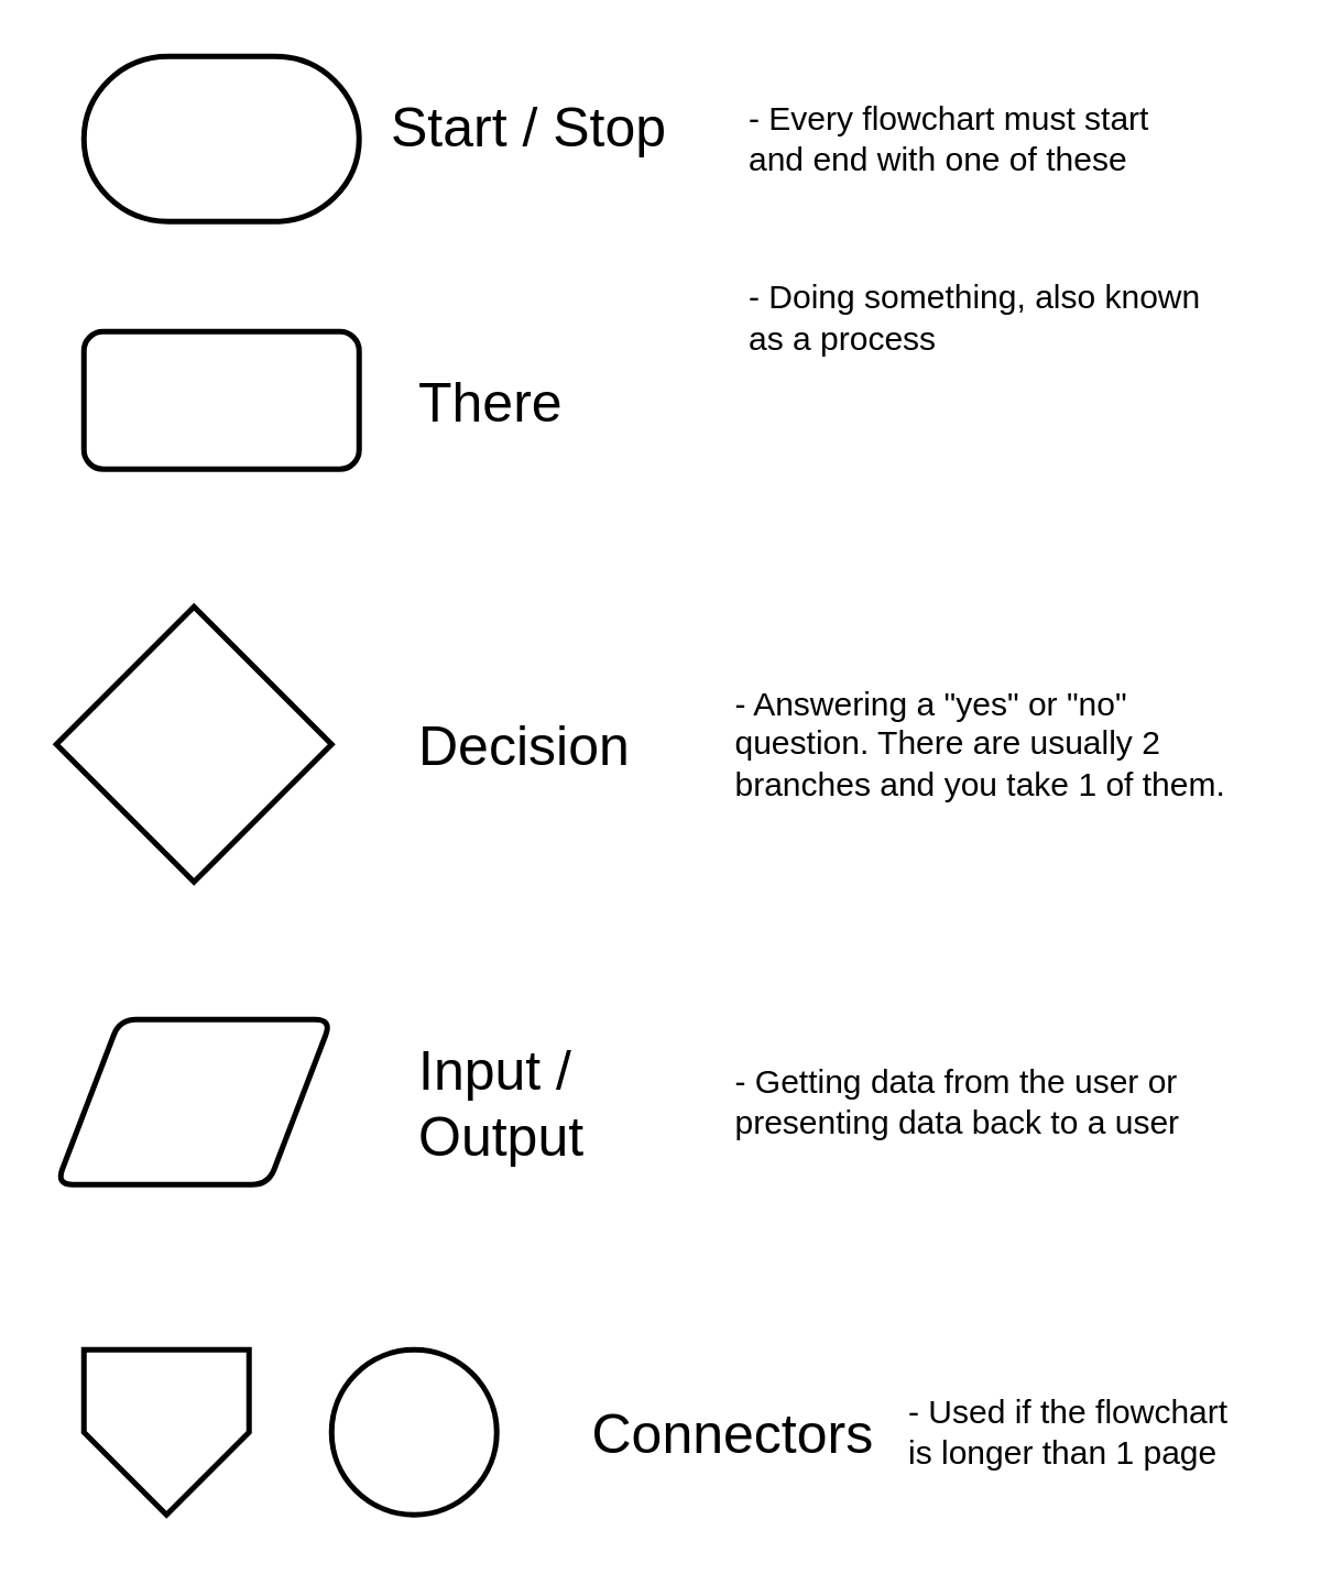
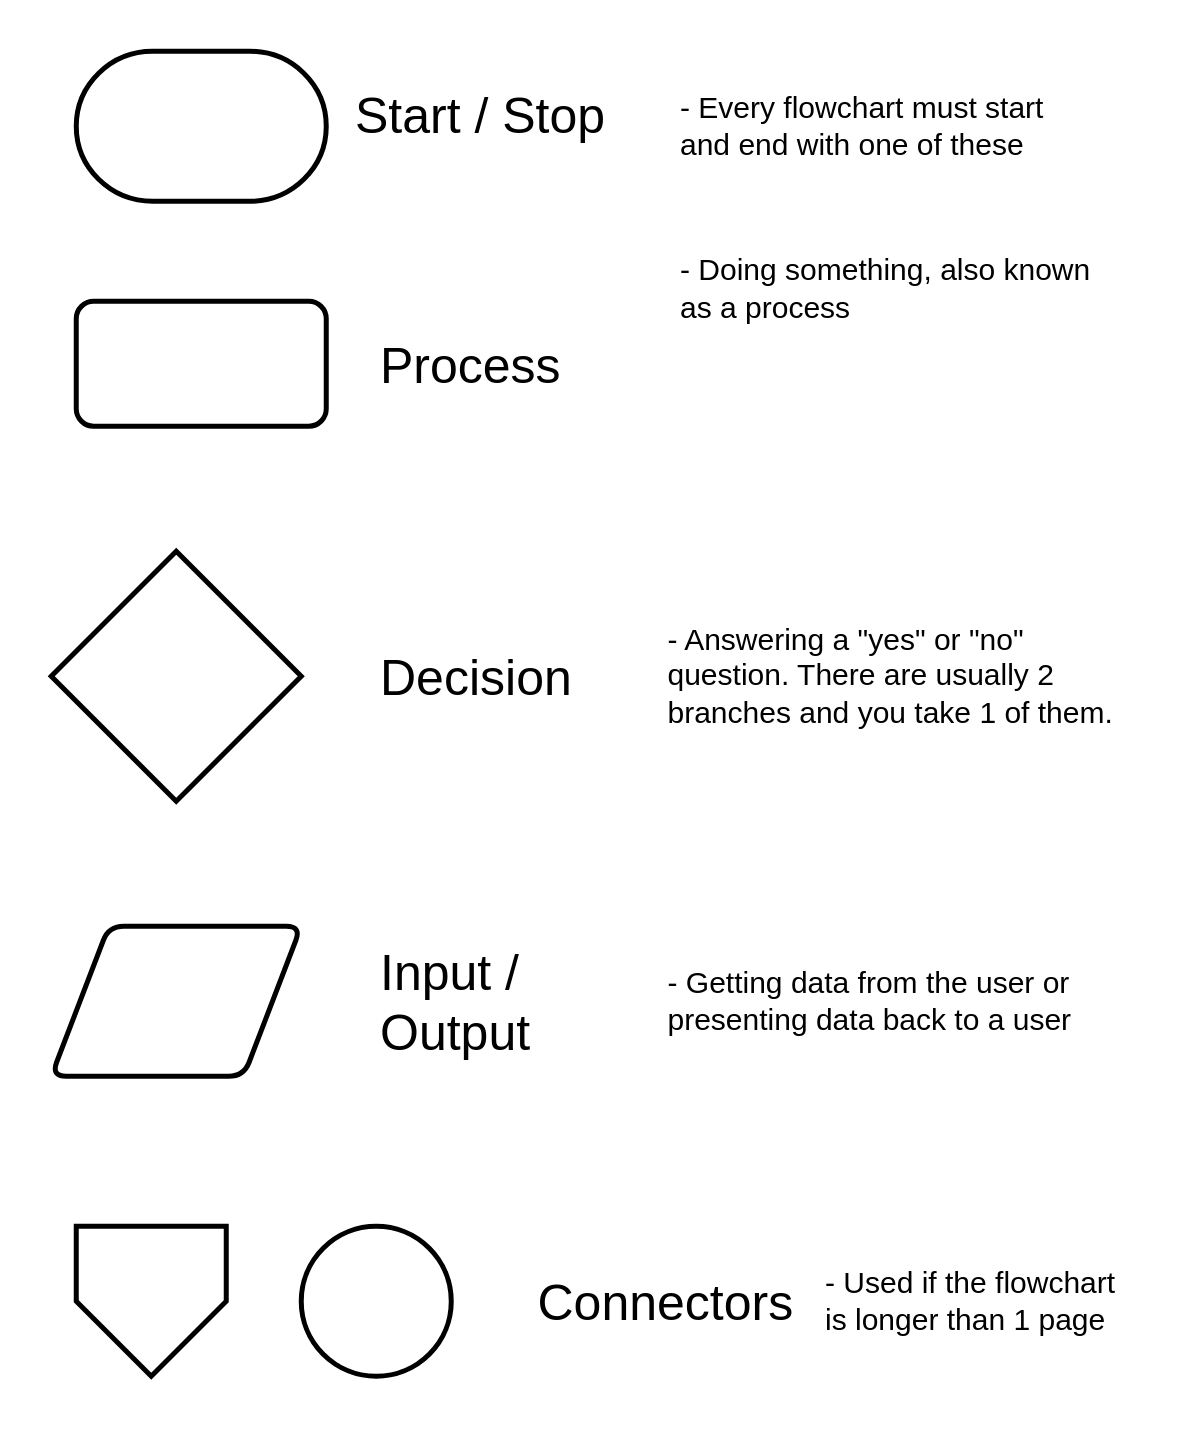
  <mxCell id="0" />
  <mxCell id="1" parent="0" />
  <mxCell id="2" value="" style="strokeWidth=2;html=1;shape=mxgraph.flowchart.terminator;whiteSpace=wrap;" vertex="1" parent="1"><mxGeometry x="30" y="20" width="100" height="60" as="geometry" /></mxCell>
  <mxCell id="3" value="Start / Stop" style="text;html=1;align=left;verticalAlign=middle;resizable=0;points=[];autosize=1;strokeColor=none;fillColor=none;fontSize=20;" vertex="1" parent="1"><mxGeometry x="140" y="30" width="120" height="30" as="geometry" /></mxCell>
  <mxCell id="4" value="- Every flowchart must start&lt;br&gt;and end with one of these" style="text;html=1;align=left;verticalAlign=middle;resizable=0;points=[];autosize=1;strokeColor=none;fillColor=none;" vertex="1" parent="1"><mxGeometry x="270" y="35" width="160" height="30" as="geometry" /></mxCell>
  <mxCell id="5" value="" style="rounded=1;whiteSpace=wrap;html=1;absoluteArcSize=1;arcSize=14;strokeWidth=2;fontSize=20;" vertex="1" parent="1"><mxGeometry x="30" y="120" width="100" height="50" as="geometry" /></mxCell>
- <mxCell id="6" value="There" style="text;html=1;align=left;verticalAlign=middle;resizable=0;points=[];autosize=1;strokeColor=none;fillColor=none;fontSize=20;" vertex="1" parent="1"><mxGeometry x="150" y="130" width="90" height="30" as="geometry" /></mxCell>
+ <mxCell id="6" value="Process" style="text;html=1;align=left;verticalAlign=middle;resizable=0;points=[];autosize=1;strokeColor=none;fillColor=none;fontSize=20;" vertex="1" parent="1"><mxGeometry x="150" y="130" width="90" height="30" as="geometry" /></mxCell>
  <mxCell id="7" value="- Doing something, also known&lt;br&gt;as a process" style="text;html=1;align=left;verticalAlign=middle;resizable=0;points=[];autosize=1;strokeColor=none;fillColor=none;" vertex="1" parent="1"><mxGeometry x="270" y="100" width="180" height="30" as="geometry" /></mxCell>
  <mxCell id="8" value="" style="strokeWidth=2;html=1;shape=mxgraph.flowchart.decision;whiteSpace=wrap;fontSize=20;" vertex="1" parent="1"><mxGeometry x="20" y="220" width="100" height="100" as="geometry" /></mxCell>
  <mxCell id="9" value="Decision" style="text;html=1;align=left;verticalAlign=middle;resizable=0;points=[];autosize=1;strokeColor=none;fillColor=none;fontSize=20;" vertex="1" parent="1"><mxGeometry x="150" y="255" width="90" height="30" as="geometry" /></mxCell>
  <mxCell id="10" value="- Answering a &quot;yes&quot; or &quot;no&quot;&lt;br&gt;question. There are usually 2&lt;br&gt;branches and you take 1 of them." style="text;html=1;align=left;verticalAlign=middle;resizable=0;points=[];autosize=1;strokeColor=none;fillColor=none;" vertex="1" parent="1"><mxGeometry x="265" y="245" width="190" height="50" as="geometry" /></mxCell>
  <mxCell id="11" value="" style="shape=parallelogram;html=1;strokeWidth=2;perimeter=parallelogramPerimeter;whiteSpace=wrap;rounded=1;arcSize=12;size=0.23;fontSize=20;" vertex="1" parent="1"><mxGeometry x="20" y="370" width="100" height="60" as="geometry" /></mxCell>
  <mxCell id="12" value="Input / &lt;br&gt;Output" style="text;html=1;align=left;verticalAlign=middle;resizable=0;points=[];autosize=1;strokeColor=none;fillColor=none;fontSize=20;" vertex="1" parent="1"><mxGeometry x="150" y="375" width="80" height="50" as="geometry" /></mxCell>
  <mxCell id="13" value="- Getting data from the user or&lt;br&gt;presenting data back to a user" style="text;html=1;align=left;verticalAlign=middle;resizable=0;points=[];autosize=1;strokeColor=none;fillColor=none;" vertex="1" parent="1"><mxGeometry x="265" y="385" width="180" height="30" as="geometry" /></mxCell>
  <mxCell id="14" value="" style="verticalLabelPosition=bottom;verticalAlign=top;html=1;shape=offPageConnector;rounded=0;size=0.5;fontSize=20;strokeWidth=2;" vertex="1" parent="1"><mxGeometry x="30" y="490" width="60" height="60" as="geometry" /></mxCell>
  <mxCell id="15" value="" style="verticalLabelPosition=bottom;verticalAlign=top;html=1;shape=mxgraph.flowchart.on-page_reference;fontSize=20;strokeWidth=2;" vertex="1" parent="1"><mxGeometry x="120" y="490" width="60" height="60" as="geometry" /></mxCell>
  <mxCell id="16" value="Connectors" style="text;html=1;align=left;verticalAlign=middle;resizable=0;points=[];autosize=1;strokeColor=none;fillColor=none;fontSize=20;" vertex="1" parent="1"><mxGeometry x="212.5" y="505" width="120" height="30" as="geometry" /></mxCell>
  <mxCell id="17" value="- Used if the flowchart&lt;br&gt;is longer than 1 page" style="text;html=1;align=left;verticalAlign=middle;resizable=0;points=[];autosize=1;strokeColor=none;fillColor=none;" vertex="1" parent="1"><mxGeometry x="327.5" y="505" width="130" height="30" as="geometry" /></mxCell>
